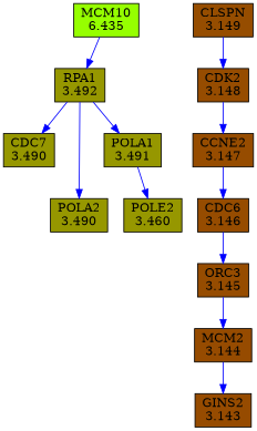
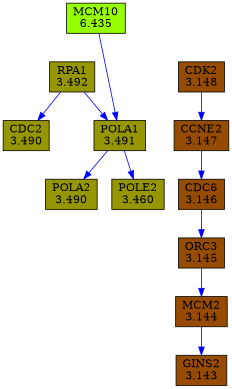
  digraph {
    node [fillcolor="#969700" shape=box style=filled]
    edge [color=blue]
    n1 [label="RPA1\n3.492"]
-   n2 [label="CDC7\n3.490"]
+   n2 [label="CDC2\n3.490"]
    n3 [label="POLA1\n3.491"]
    n4 [label="POLA2\n3.490"]
    n5 [label="POLE2\n3.460"]
    n6 [fillcolor="#964c00" label="CDK2\n3.148"]
    n7 [fillcolor="#964c00" label="CCNE2\n3.147"]
    n8 [fillcolor="#964c00" label="CDC6\n3.146"]
    n9 [fillcolor="#964c00" label="ORC3\n3.145"]
    n10 [fillcolor="#964b00" label="MCM2\n3.144"]
    n11 [fillcolor="#964b00" label="GINS2\n3.143"]
    n12 [fillcolor="#96ff00" label="MCM10\n6.435"]
-   n13 [fillcolor="#964d00" label="CLSPN\n3.149"]
    n1 -> n2
    n1 -> n3
-   n1 -> n4
+   n3 -> n4
    n3 -> n5
    n6 -> n7
    n7 -> n8
    n8 -> n9
    n9 -> n10
    n10 -> n11
-   n12 -> n1
-   n13 -> n6
+   n12 -> n3
  }
